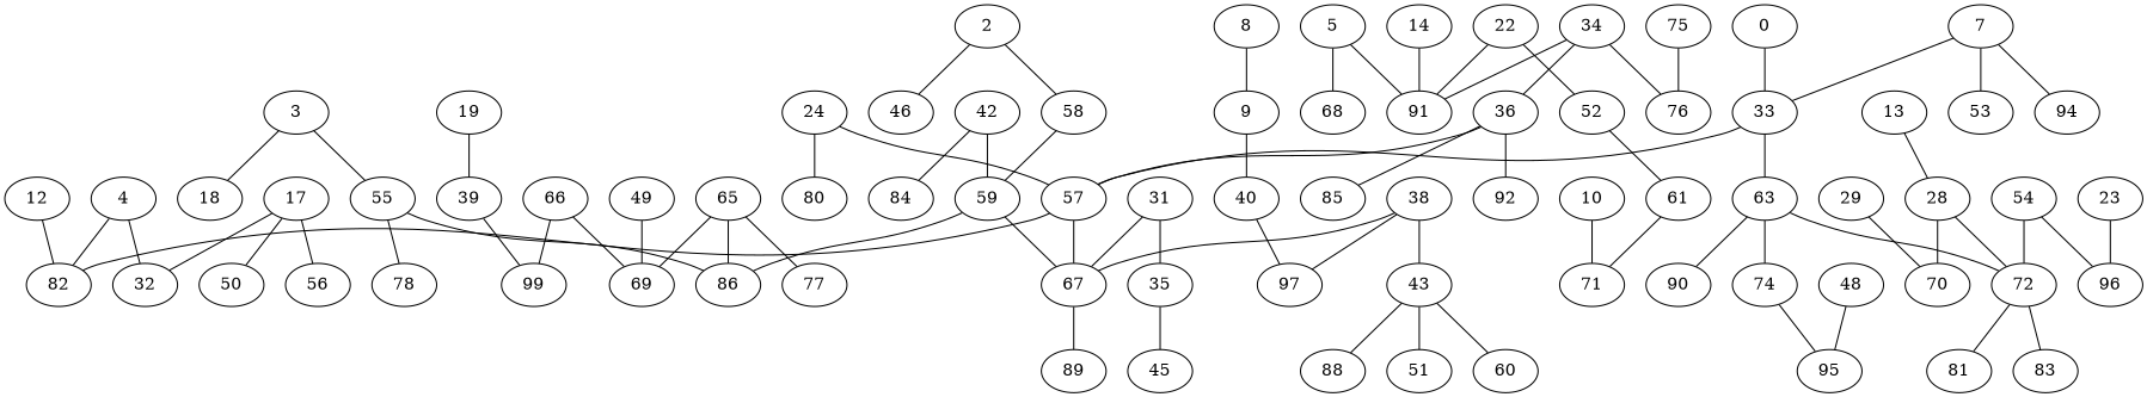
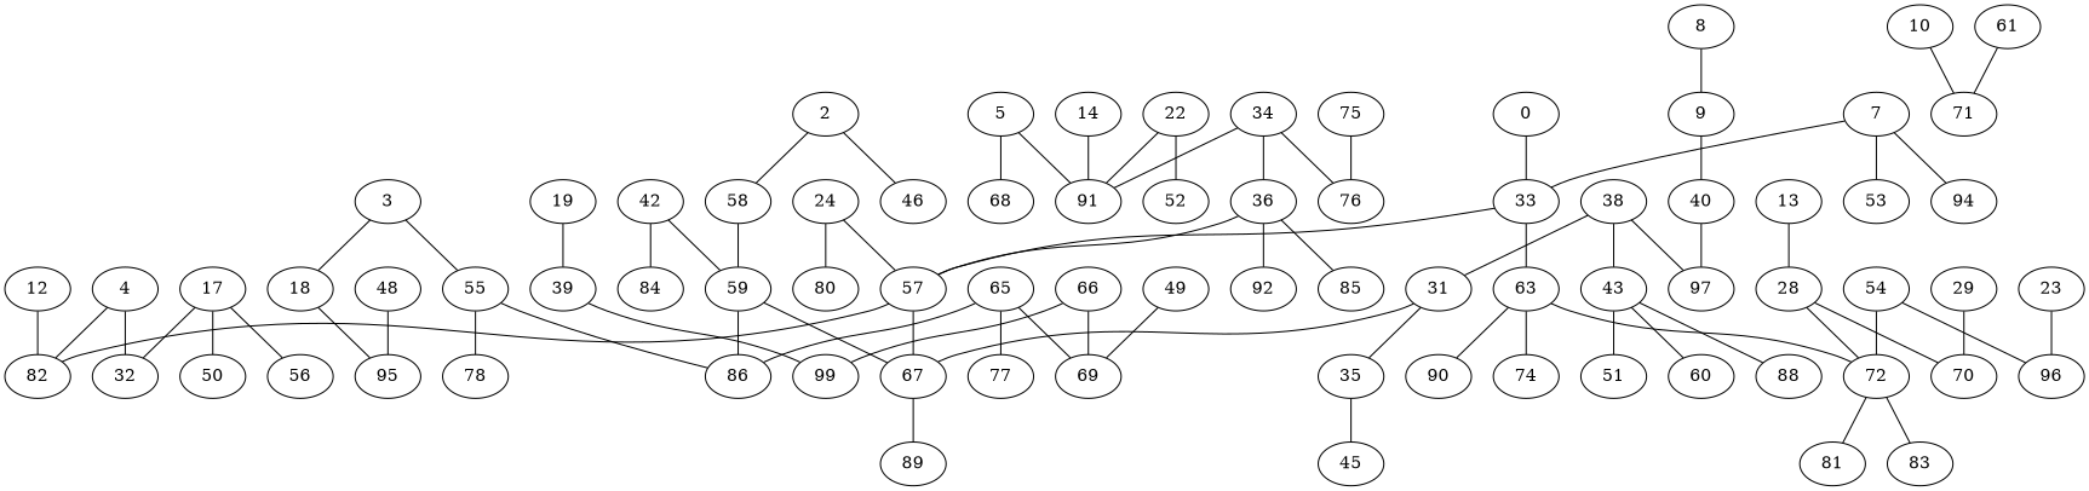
  graph {
    0
    33
    57
    63
    2
    46
    58
    59
    3
    18
    55
    95
    78
    86
    4
    32
    82
    5
    68
    91
    7
    53
    94
    8
    9
    40
    97
    10
    71
    12
    13
    28
    70
    72
    14
    17
    50
    56
    19
    39
    99
    22
    52
    61
    23
    96
    24
    80
    43
    51
    60
    88
    81
    83
    29
    31
    35
    67
    45
    89
    74
    90
    34
    36
    76
    85
    92
    38
    42
    84
    48
    49
    69
    54
    65
    77
    66
    75
    0 -- 33
    33 -- 57
    33 -- 63
    57 -- 82
    57 -- 67
    63 -- 72
    63 -- 74
    63 -- 90
    2 -- 46
    2 -- 58
    58 -- 59
    59 -- 86
    59 -- 67
    3 -- 18
    3 -- 55
-   74 -- 95
+   18 -- 95
    55 -- 78
    55 -- 86
    4 -- 32
    4 -- 82
    5 -- 68
    5 -- 91
    7 -- 33
    7 -- 53
    7 -- 94
    8 -- 9
    9 -- 40
    40 -- 97
    10 -- 71
    12 -- 82
    13 -- 28
    28 -- 70
    28 -- 72
    72 -- 81
    72 -- 83
    14 -- 91
    17 -- 32
    17 -- 50
    17 -- 56
    19 -- 39
    39 -- 99
    22 -- 91
    22 -- 52
-   52 -- 61
    61 -- 71
    23 -- 96
    24 -- 57
    24 -- 80
    43 -- 51
    43 -- 60
    43 -- 88
    29 -- 70
    31 -- 35
    31 -- 67
    35 -- 45
    67 -- 89
    34 -- 91
    34 -- 36
    34 -- 76
    36 -- 57
    36 -- 85
    36 -- 92
    38 -- 97
    38 -- 43
-   38 -- 67
+   38 -- 31
    42 -- 59
    42 -- 84
    48 -- 95
    49 -- 69
    54 -- 72
    54 -- 96
    65 -- 86
    65 -- 69
    65 -- 77
    66 -- 99
    66 -- 69
    75 -- 76
  }
